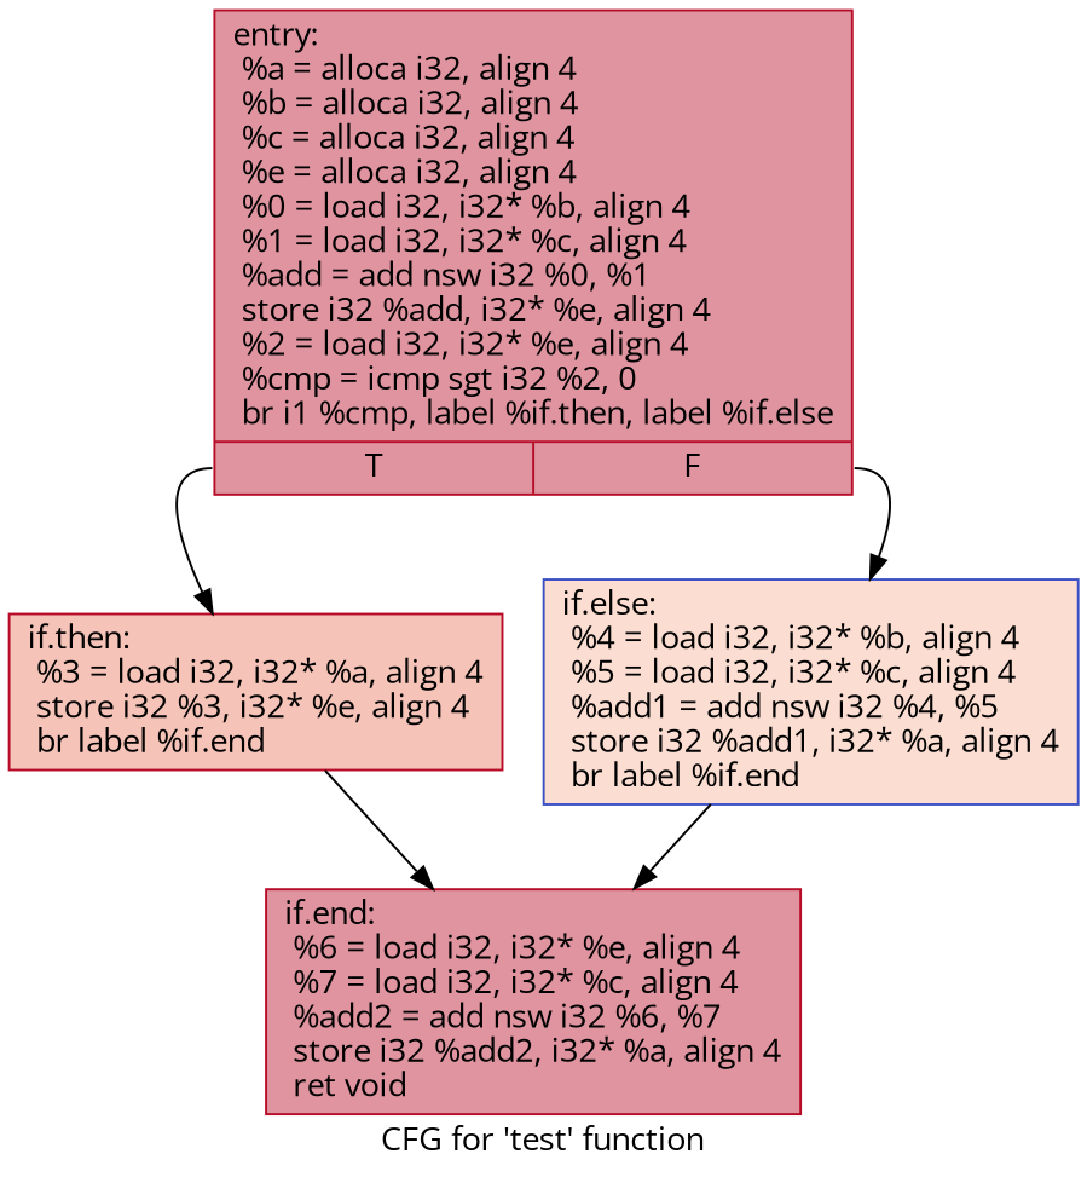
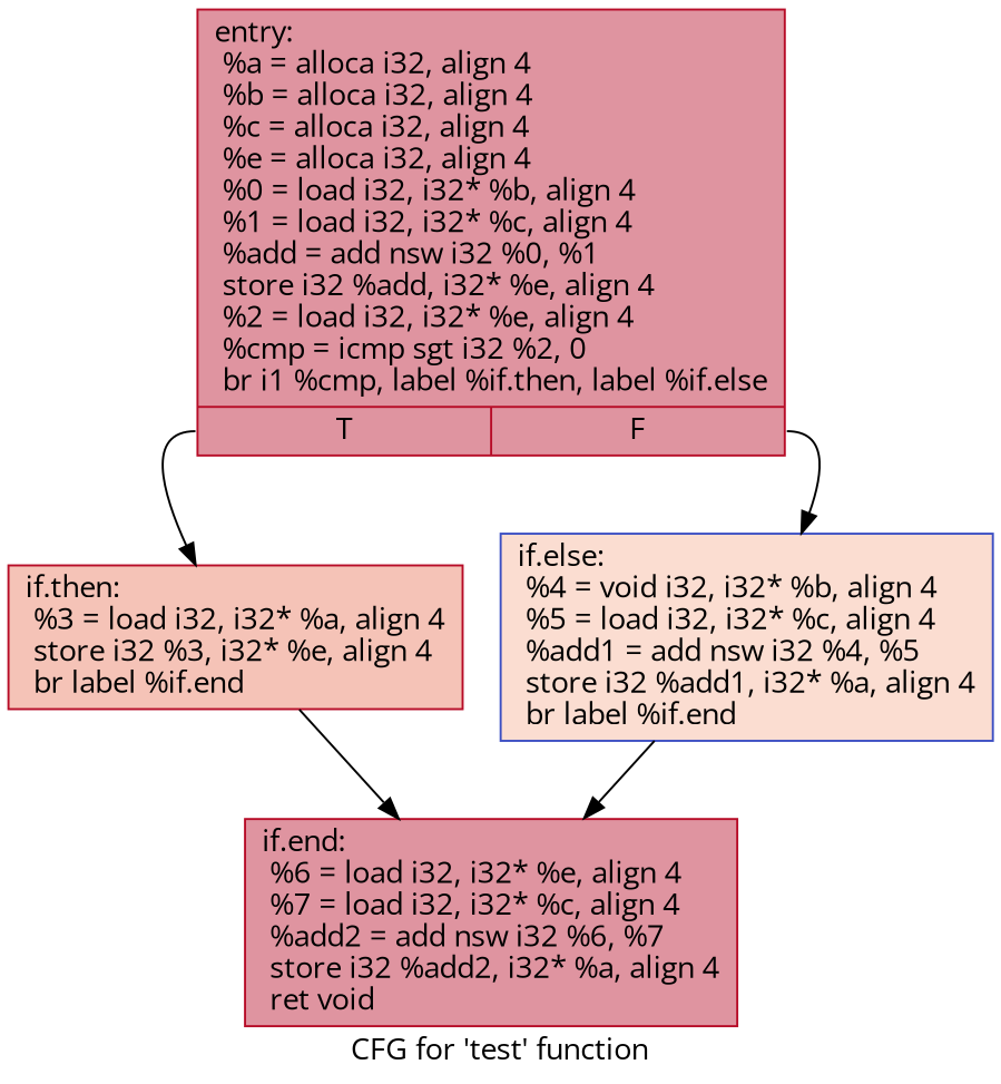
  digraph {
    label="CFG for 'test' function"
    fontname="Open Sans"
    node [color="#b70d28ff" fillcolor="#b70d2870" shape=record style=filled fontname="Open Sans"]
    edge [fontname="Open Sans"]
    n1 [label="{entry:\l  %a = alloca i32, align 4\l  %b = alloca i32, align 4\l  %c = alloca i32, align 4\l  %e = alloca i32, align 4\l  %0 = load i32, i32* %b, align 4\l  %1 = load i32, i32* %c, align 4\l  %add = add nsw i32 %0, %1\l  store i32 %add, i32* %e, align 4\l  %2 = load i32, i32* %e, align 4\l  %cmp = icmp sgt i32 %2, 0\l  br i1 %cmp, label %if.then, label %if.else\l|{<s0>T|<s1>F}}"]
    n2 [fillcolor="#e8765c70" label="{if.then:                                          \l  %3 = load i32, i32* %a, align 4\l  store i32 %3, i32* %e, align 4\l  br label %if.end\l}"]
-   n3 [color="#3d50c3ff" fillcolor="#f7b39670" label="{if.else:                                          \l  %4 = load i32, i32* %b, align 4\l  %5 = load i32, i32* %c, align 4\l  %add1 = add nsw i32 %4, %5\l  store i32 %add1, i32* %a, align 4\l  br label %if.end\l}"]
+   n3 [color="#3d50c3ff" fillcolor="#f7b39670" label="{if.else:                                          \l  %4 = void i32, i32* %b, align 4\l  %5 = load i32, i32* %c, align 4\l  %add1 = add nsw i32 %4, %5\l  store i32 %add1, i32* %a, align 4\l  br label %if.end\l}"]
    n4 [label="{if.end:                                           \l  %6 = load i32, i32* %e, align 4\l  %7 = load i32, i32* %c, align 4\l  %add2 = add nsw i32 %6, %7\l  store i32 %add2, i32* %a, align 4\l  ret void\l}"]
    n1 -> n2 [tailport=s0]
    n1 -> n3 [tailport=s1]
    n2 -> n4
    n3 -> n4
  }
